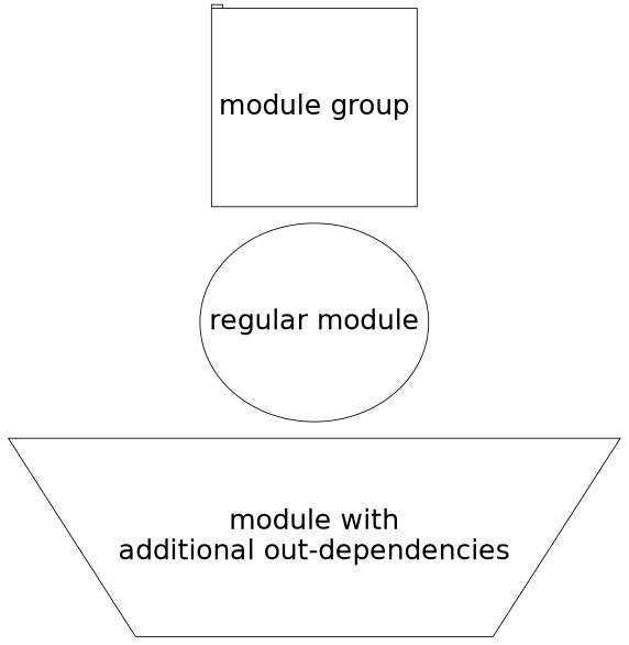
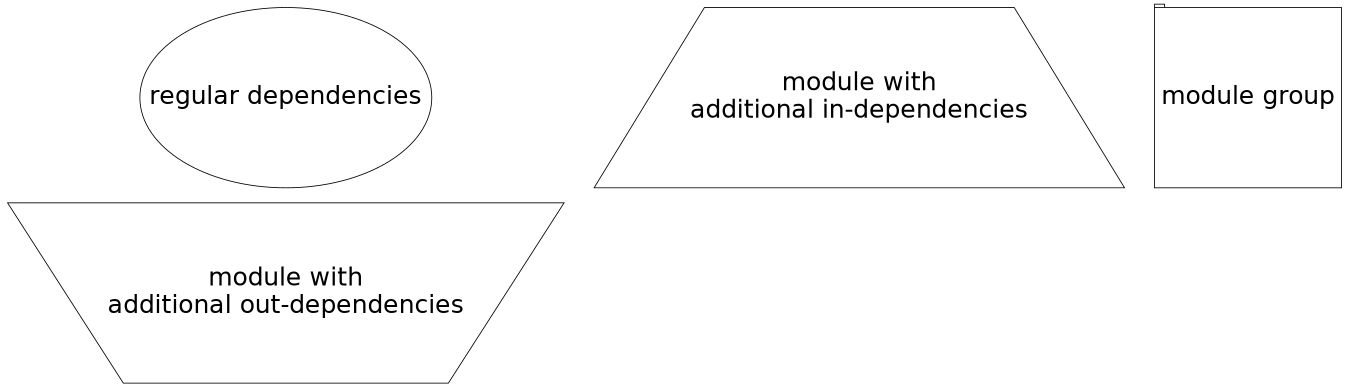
  digraph {
    fontname="DejaVu Sans"
    fontsize=30
    rankdir=LR
    node [fillcolor=white fontname="DejaVu Sans" fontsize=30 rank=2 style=filled]
    edge [arrowhead=none fontname="DejaVu Sans" fontsize=20 style=invisible]
    n1 [height=3 label="module with\nadditional out-dependencies" shape=invtrapezium width=3]
-   n2 [height=3 label="regular module" rank=1 shape=ellipse width=3]
+   n2 [height=3 label="regular dependencies" rank=1 shape=ellipse width=3]
+   n3 [height=3 label="module with\nadditional in-dependencies" shape=trapezium width=3]
    n4 [height=3 label="module group" rank=3 shape=tab width=3]
+   n2 -> n3
+   n3 -> n4
  }
